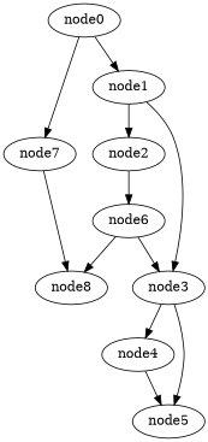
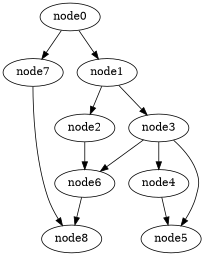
  digraph {
    fontname="DejaVu Serif"
    node [fontname="DejaVu Serif"]
    edge [fontname="DejaVu Serif"]
    node7
    node8
    node6
    node4
    node5
    node3
    node2
    node1
    node0
    node7 -> node8
    node6 -> node8
    node4 -> node5
-   node6 -> node3
+   node3 -> node6
    node3 -> node4
    node3 -> node5
    node2 -> node6
    node1 -> node3
    node1 -> node2
    node0 -> node7
    node0 -> node1
  }
